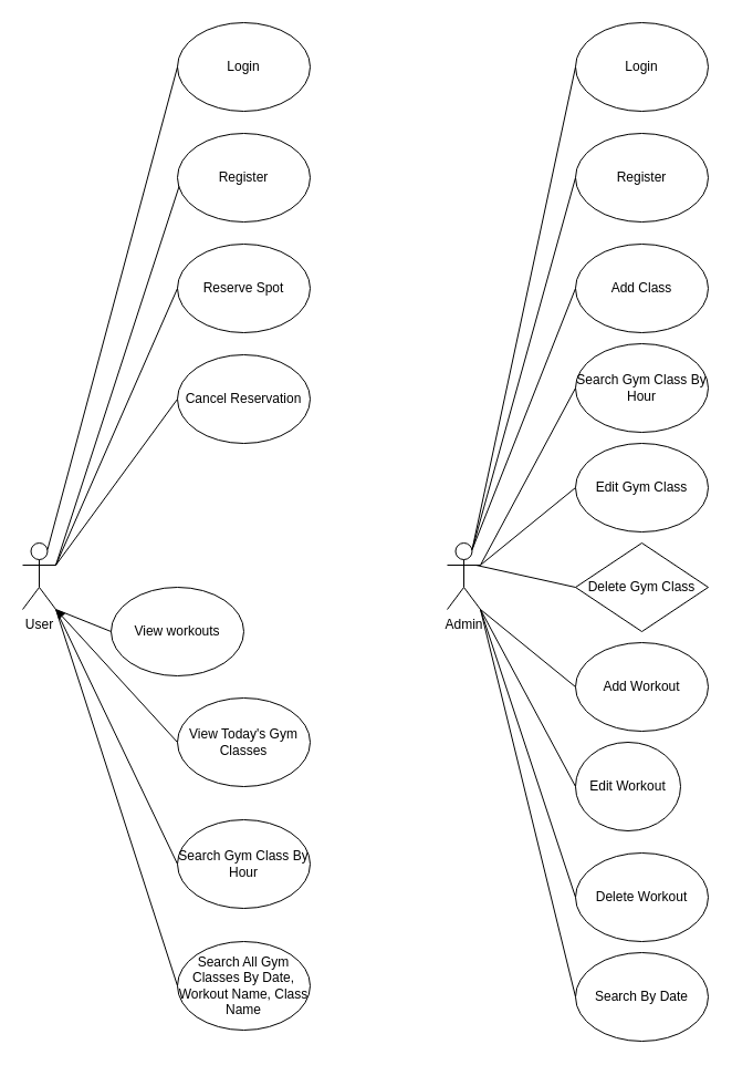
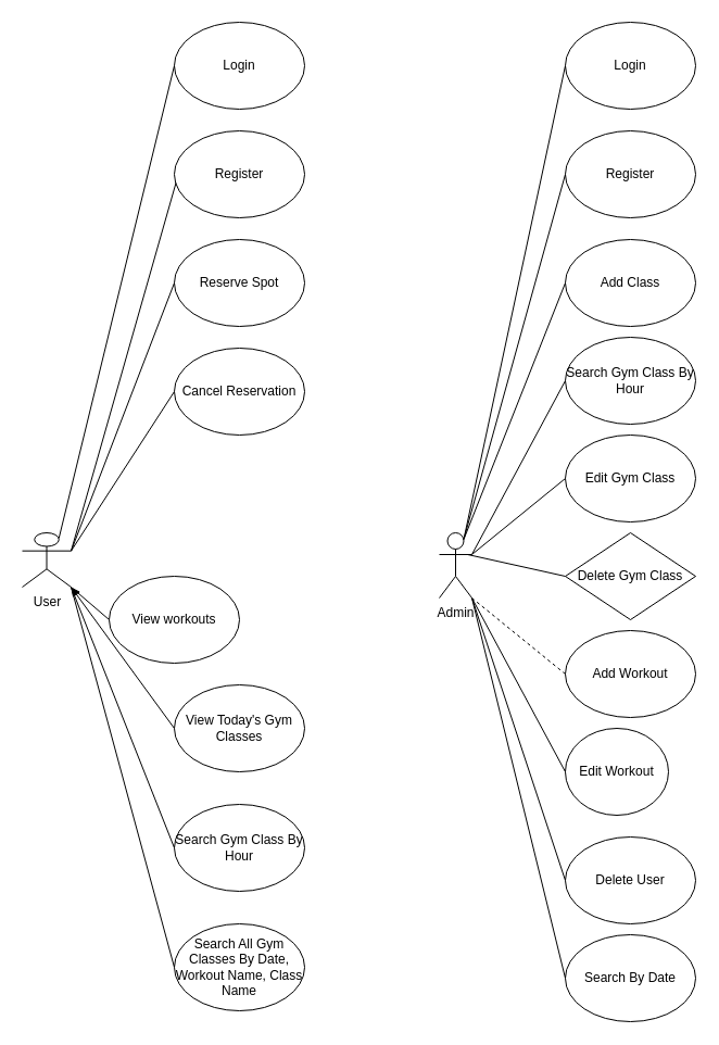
  <mxCell id="0" />
  <mxCell id="1" parent="0" />
- <mxCell id="2" value="User" style="shape=umlActor;verticalLabelPosition=bottom;verticalAlign=top;html=1;outlineConnect=0;" parent="1" vertex="1"><mxGeometry x="20" y="490" width="30" height="60" as="geometry" /></mxCell>
+ <mxCell id="2" value="User" style="shape=umlActor;verticalLabelPosition=bottom;verticalAlign=top;html=1;outlineConnect=0;" parent="1" vertex="1"><mxGeometry x="20" y="490" width="45" height="50" as="geometry" /></mxCell>
  <mxCell id="3" value="Admin" style="shape=umlActor;verticalLabelPosition=bottom;verticalAlign=top;html=1;outlineConnect=0;" parent="1" vertex="1"><mxGeometry x="404" y="490" width="30" height="60" as="geometry" /></mxCell>
  <mxCell id="4" value="Login" style="ellipse;whiteSpace=wrap;html=1;" parent="1" vertex="1"><mxGeometry x="160" width="120" height="80" as="geometry" y="20" /></mxCell>
  <mxCell id="5" value="" style="endArrow=none;html=1;rounded=0;exitX=0.75;exitY=0.1;exitDx=0;exitDy=0;exitPerimeter=0;entryX=0;entryY=0.5;entryDx=0;entryDy=0;" parent="1" source="2" target="4" edge="1"><mxGeometry width="50" height="50" relative="1" as="geometry"><mxPoint x="210" y="370" as="sourcePoint" /><mxPoint x="330" y="390" as="targetPoint" /></mxGeometry></mxCell>
  <mxCell id="6" value="Reserve Spot" style="ellipse;whiteSpace=wrap;html=1;" parent="1" vertex="1"><mxGeometry x="160" y="220" width="120" height="80" as="geometry" /></mxCell>
  <mxCell id="7" value="" style="endArrow=none;html=1;rounded=0;entryX=0;entryY=0.5;entryDx=0;entryDy=0;exitX=1;exitY=0.333;exitDx=0;exitDy=0;exitPerimeter=0;" parent="1" source="2" target="6" edge="1"><mxGeometry width="50" height="50" relative="1" as="geometry"><mxPoint x="210" y="180" as="sourcePoint" /><mxPoint x="324" y="80" as="targetPoint" /></mxGeometry></mxCell>
  <mxCell id="8" value="Cancel Reservation" style="ellipse;whiteSpace=wrap;html=1;" parent="1" vertex="1"><mxGeometry x="160" y="320" width="120" height="80" as="geometry" /></mxCell>
  <mxCell id="9" value="" style="endArrow=none;html=1;rounded=0;exitX=1;exitY=0.333;exitDx=0;exitDy=0;exitPerimeter=0;entryX=0;entryY=0.5;entryDx=0;entryDy=0;" parent="1" source="2" target="8" edge="1"><mxGeometry width="50" height="50" relative="1" as="geometry"><mxPoint x="210" y="220" as="sourcePoint" /><mxPoint x="324" y="190" as="targetPoint" /></mxGeometry></mxCell>
  <mxCell id="10" value="View workouts" style="ellipse;whiteSpace=wrap;html=1;" parent="1" vertex="1"><mxGeometry x="100" y="530" width="120" height="80" as="geometry" /></mxCell>
  <mxCell id="11" value="" style="endArrow=none;html=1;rounded=0;exitX=0;exitY=0.5;exitDx=0;exitDy=0;entryX=1;entryY=1;entryDx=0;entryDy=0;entryPerimeter=0;" parent="1" source="10" target="2" edge="1"><mxGeometry width="50" height="50" relative="1" as="geometry"><mxPoint x="90" y="260" as="sourcePoint" /><mxPoint x="210" y="410" as="targetPoint" /></mxGeometry></mxCell>
  <mxCell id="12" value="Register" style="ellipse;whiteSpace=wrap;html=1;" parent="1" vertex="1"><mxGeometry x="160" y="120" width="120" height="80" as="geometry" /></mxCell>
  <mxCell id="13" value="" style="endArrow=none;html=1;rounded=0;exitX=1;exitY=0.333;exitDx=0;exitDy=0;exitPerimeter=0;entryX=0.013;entryY=0.597;entryDx=0;entryDy=0;entryPerimeter=0;" parent="1" source="2" target="12" edge="1"><mxGeometry width="50" height="50" relative="1" as="geometry"><mxPoint x="242.5" y="406" as="sourcePoint" /><mxPoint x="330" y="310" as="targetPoint" /></mxGeometry></mxCell>
  <mxCell id="14" value="Search Gym Class By Hour" style="ellipse;whiteSpace=wrap;html=1;" parent="1" vertex="1"><mxGeometry x="160" y="740" width="120" height="80" as="geometry" /></mxCell>
  <mxCell id="15" value="" style="endArrow=none;html=1;rounded=0;exitX=0;exitY=0.5;exitDx=0;exitDy=0;entryX=1;entryY=1;entryDx=0;entryDy=0;entryPerimeter=0;" parent="1" source="14" target="2" edge="1"><mxGeometry width="50" height="50" relative="1" as="geometry"><mxPoint x="170" y="250" as="sourcePoint" /><mxPoint x="230" y="570" as="targetPoint" /></mxGeometry></mxCell>
  <mxCell id="16" value="View Today's Gym Classes" style="ellipse;whiteSpace=wrap;html=1;" parent="1" vertex="1"><mxGeometry x="160" y="630" width="120" height="80" as="geometry" /></mxCell>
  <mxCell id="17" value="" style="endArrow=block;html=1;rounded=0;exitX=0;exitY=0.5;exitDx=0;exitDy=0;entryX=1;entryY=1;entryDx=0;entryDy=0;entryPerimeter=0;" parent="1" source="16" target="2" edge="1"><mxGeometry width="50" height="50" relative="1" as="geometry"><mxPoint x="160" y="370" as="sourcePoint" /><mxPoint x="160" y="550" as="targetPoint" /></mxGeometry></mxCell>
  <mxCell id="18" value="Search All Gym Classes By Date, Workout Name, Class Name" style="ellipse;whiteSpace=wrap;html=1;" parent="1" vertex="1"><mxGeometry x="160" y="850" width="120" height="80" as="geometry" /></mxCell>
  <mxCell id="19" value="" style="endArrow=none;html=1;rounded=0;exitX=0;exitY=0.5;exitDx=0;exitDy=0;entryX=1;entryY=1;entryDx=0;entryDy=0;entryPerimeter=0;" parent="1" source="18" target="2" edge="1"><mxGeometry width="50" height="50" relative="1" as="geometry"><mxPoint x="110" y="460" as="sourcePoint" /><mxPoint x="230" y="570" as="targetPoint" /></mxGeometry></mxCell>
  <mxCell id="20" value="Login" style="ellipse;whiteSpace=wrap;html=1;" parent="1" vertex="1"><mxGeometry x="520" width="120" height="80" as="geometry" y="20" /></mxCell>
  <mxCell id="21" value="Register" style="ellipse;whiteSpace=wrap;html=1;" parent="1" vertex="1"><mxGeometry x="520" y="120" width="120" height="80" as="geometry" /></mxCell>
  <mxCell id="22" value="" style="endArrow=none;html=1;rounded=0;exitX=0.75;exitY=0.1;exitDx=0;exitDy=0;exitPerimeter=0;entryX=0;entryY=0.5;entryDx=0;entryDy=0;" parent="1" source="3" target="21" edge="1"><mxGeometry width="50" height="50" relative="1" as="geometry"><mxPoint x="436.5" y="506" as="sourcePoint" /><mxPoint x="590" y="510" as="targetPoint" /></mxGeometry></mxCell>
  <mxCell id="23" value="" style="endArrow=none;html=1;rounded=0;exitX=0.75;exitY=0.1;exitDx=0;exitDy=0;exitPerimeter=0;entryX=0;entryY=0.5;entryDx=0;entryDy=0;" parent="1" source="3" target="20" edge="1"><mxGeometry width="50" height="50" relative="1" as="geometry"><mxPoint x="446.5" y="516" as="sourcePoint" /><mxPoint x="600" y="520" as="targetPoint" /></mxGeometry></mxCell>
  <mxCell id="24" value="Add Class" style="ellipse;whiteSpace=wrap;html=1;" parent="1" vertex="1"><mxGeometry x="520" y="220" width="120" height="80" as="geometry" /></mxCell>
  <mxCell id="25" value="" style="endArrow=none;html=1;rounded=0;entryX=0;entryY=0.5;entryDx=0;entryDy=0;exitX=0.75;exitY=0.1;exitDx=0;exitDy=0;exitPerimeter=0;" parent="1" source="3" target="24" edge="1"><mxGeometry width="50" height="50" relative="1" as="geometry"><mxPoint x="450" y="506" as="sourcePoint" /><mxPoint x="560" y="700" as="targetPoint" /></mxGeometry></mxCell>
  <mxCell id="26" value="Add Workout" style="ellipse;whiteSpace=wrap;html=1;" parent="1" vertex="1"><mxGeometry x="520" y="580" width="120" height="80" as="geometry" /></mxCell>
  <mxCell id="27" value="Search Gym Class By Hour" style="ellipse;whiteSpace=wrap;html=1;" parent="1" vertex="1"><mxGeometry x="520" y="310" width="120" height="80" as="geometry" /></mxCell>
  <mxCell id="28" value="" style="endArrow=none;html=1;rounded=0;entryX=0;entryY=0.5;entryDx=0;entryDy=0;exitX=1;exitY=0.333;exitDx=0;exitDy=0;exitPerimeter=0;" parent="1" source="3" target="27" edge="1"><mxGeometry width="50" height="50" relative="1" as="geometry"><mxPoint x="460" y="510" as="sourcePoint" /><mxPoint x="530" y="710" as="targetPoint" /></mxGeometry></mxCell>
  <mxCell id="29" value="Edit Gym Class" style="ellipse;whiteSpace=wrap;html=1;" parent="1" vertex="1"><mxGeometry x="520" y="400" width="120" height="80" as="geometry" /></mxCell>
  <mxCell id="30" value="Delete Gym Class" style="rhombus;whiteSpace=wrap;html=1;" parent="1" vertex="1"><mxGeometry x="520" y="490" width="120" height="80" as="geometry" /></mxCell>
  <mxCell id="31" value="" style="endArrow=none;html=1;rounded=0;entryX=0;entryY=0.5;entryDx=0;entryDy=0;exitX=1;exitY=0.333;exitDx=0;exitDy=0;exitPerimeter=0;" parent="1" source="3" target="29" edge="1"><mxGeometry width="50" height="50" relative="1" as="geometry"><mxPoint x="370" y="750" as="sourcePoint" /><mxPoint x="530" y="870" as="targetPoint" /></mxGeometry></mxCell>
  <mxCell id="32" value="" style="endArrow=none;html=1;rounded=0;entryX=0;entryY=0.5;entryDx=0;entryDy=0;" parent="1" target="30" edge="1"><mxGeometry width="50" height="50" relative="1" as="geometry"><mxPoint x="430" y="510" as="sourcePoint" /><mxPoint x="530" y="630" as="targetPoint" /></mxGeometry></mxCell>
- <mxCell id="33" value="" style="endArrow=none;html=1;rounded=0;entryX=0;entryY=0.5;entryDx=0;entryDy=0;exitX=1;exitY=1;exitDx=0;exitDy=0;exitPerimeter=0;" parent="1" source="3" target="26" edge="1"><mxGeometry width="50" height="50" relative="1" as="geometry"><mxPoint x="454" y="530" as="sourcePoint" /><mxPoint x="540" y="640" as="targetPoint" /></mxGeometry></mxCell>
+ <mxCell id="33" value="" style="endArrow=none;html=1;rounded=0;entryX=0;entryY=0.5;entryDx=0;entryDy=0;exitX=1;exitY=1;exitDx=0;exitDy=0;exitPerimeter=0;dashed=1;" parent="1" source="3" target="26" edge="1"><mxGeometry width="50" height="50" relative="1" as="geometry"><mxPoint x="454" y="530" as="sourcePoint" /><mxPoint x="540" y="640" as="targetPoint" /></mxGeometry></mxCell>
  <mxCell id="34" value="Edit Workout" style="ellipse;whiteSpace=wrap;html=1;" parent="1" vertex="1"><mxGeometry x="520" y="670" width="95" height="80" as="geometry" /></mxCell>
- <mxCell id="35" value="Delete Workout" style="ellipse;whiteSpace=wrap;html=1;" parent="1" vertex="1"><mxGeometry x="520" y="770" width="120" height="80" as="geometry" /></mxCell>
+ <mxCell id="35" value="Delete User" style="ellipse;whiteSpace=wrap;html=1;" parent="1" vertex="1"><mxGeometry x="520" y="770" width="120" height="80" as="geometry" /></mxCell>
  <mxCell id="36" value="" style="endArrow=none;html=1;rounded=0;entryX=0;entryY=0.5;entryDx=0;entryDy=0;exitX=1;exitY=1;exitDx=0;exitDy=0;exitPerimeter=0;" parent="1" source="3" target="34" edge="1"><mxGeometry width="50" height="50" relative="1" as="geometry"><mxPoint x="444" y="560" as="sourcePoint" /><mxPoint x="530" y="830" as="targetPoint" /></mxGeometry></mxCell>
  <mxCell id="37" value="Search By Date" style="ellipse;whiteSpace=wrap;html=1;" parent="1" vertex="1"><mxGeometry x="520" y="860" width="120" height="80" as="geometry" /></mxCell>
  <mxCell id="38" value="" style="endArrow=none;html=1;rounded=0;entryX=0;entryY=0.5;entryDx=0;entryDy=0;exitX=1;exitY=1;exitDx=0;exitDy=0;exitPerimeter=0;" parent="1" source="3" target="35" edge="1"><mxGeometry width="50" height="50" relative="1" as="geometry"><mxPoint x="444" y="560" as="sourcePoint" /><mxPoint x="530" y="930" as="targetPoint" /></mxGeometry></mxCell>
  <mxCell id="39" value="" style="endArrow=none;html=1;rounded=0;entryX=0;entryY=0.5;entryDx=0;entryDy=0;exitX=1;exitY=1;exitDx=0;exitDy=0;exitPerimeter=0;" parent="1" source="3" target="37" edge="1"><mxGeometry width="50" height="50" relative="1" as="geometry"><mxPoint x="454" y="570" as="sourcePoint" /><mxPoint x="540" y="940" as="targetPoint" /></mxGeometry></mxCell>
